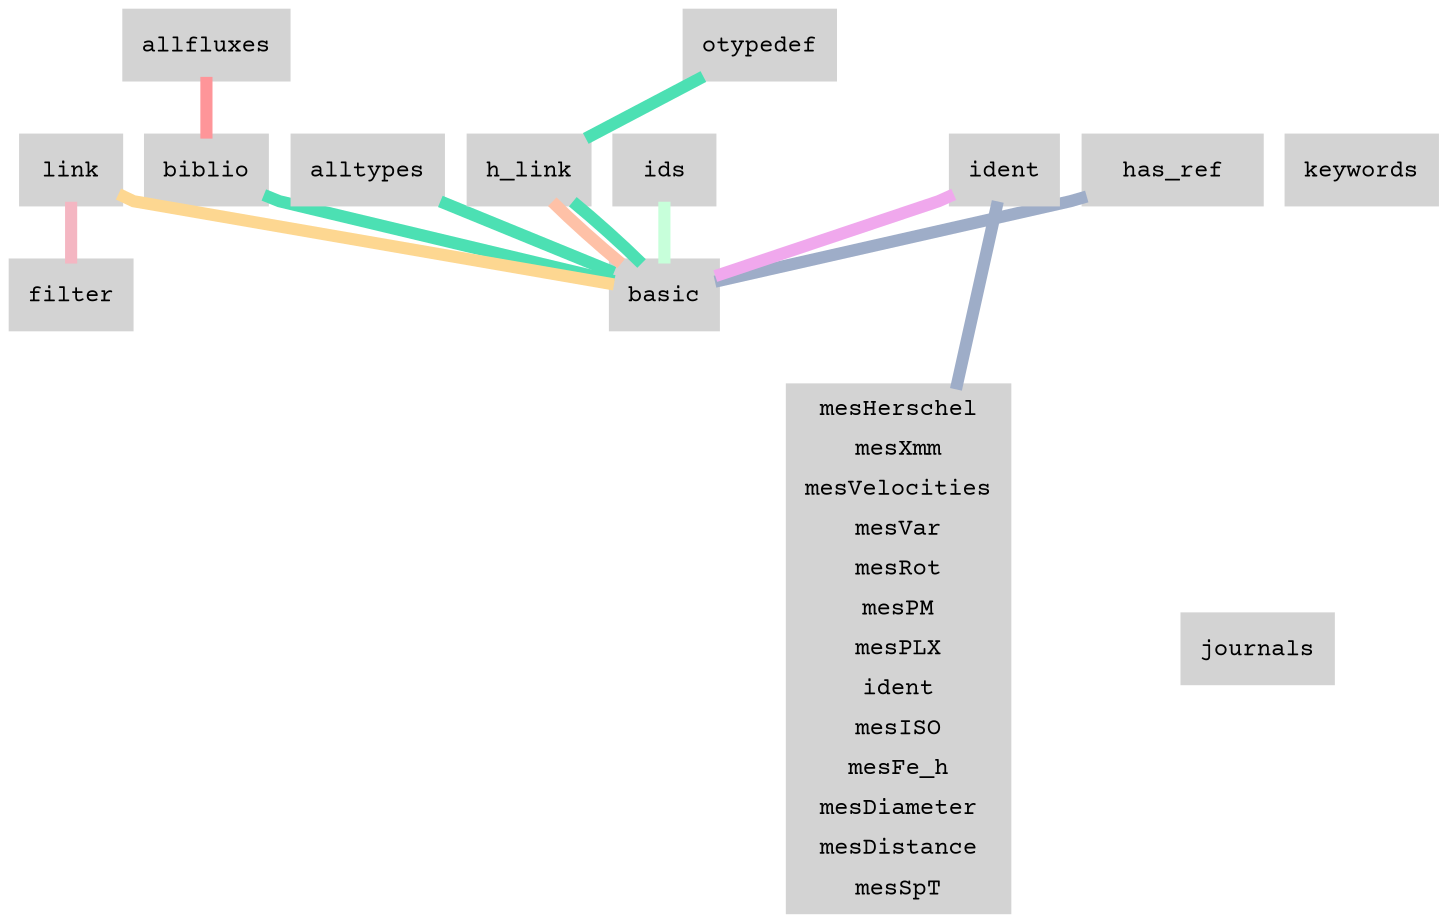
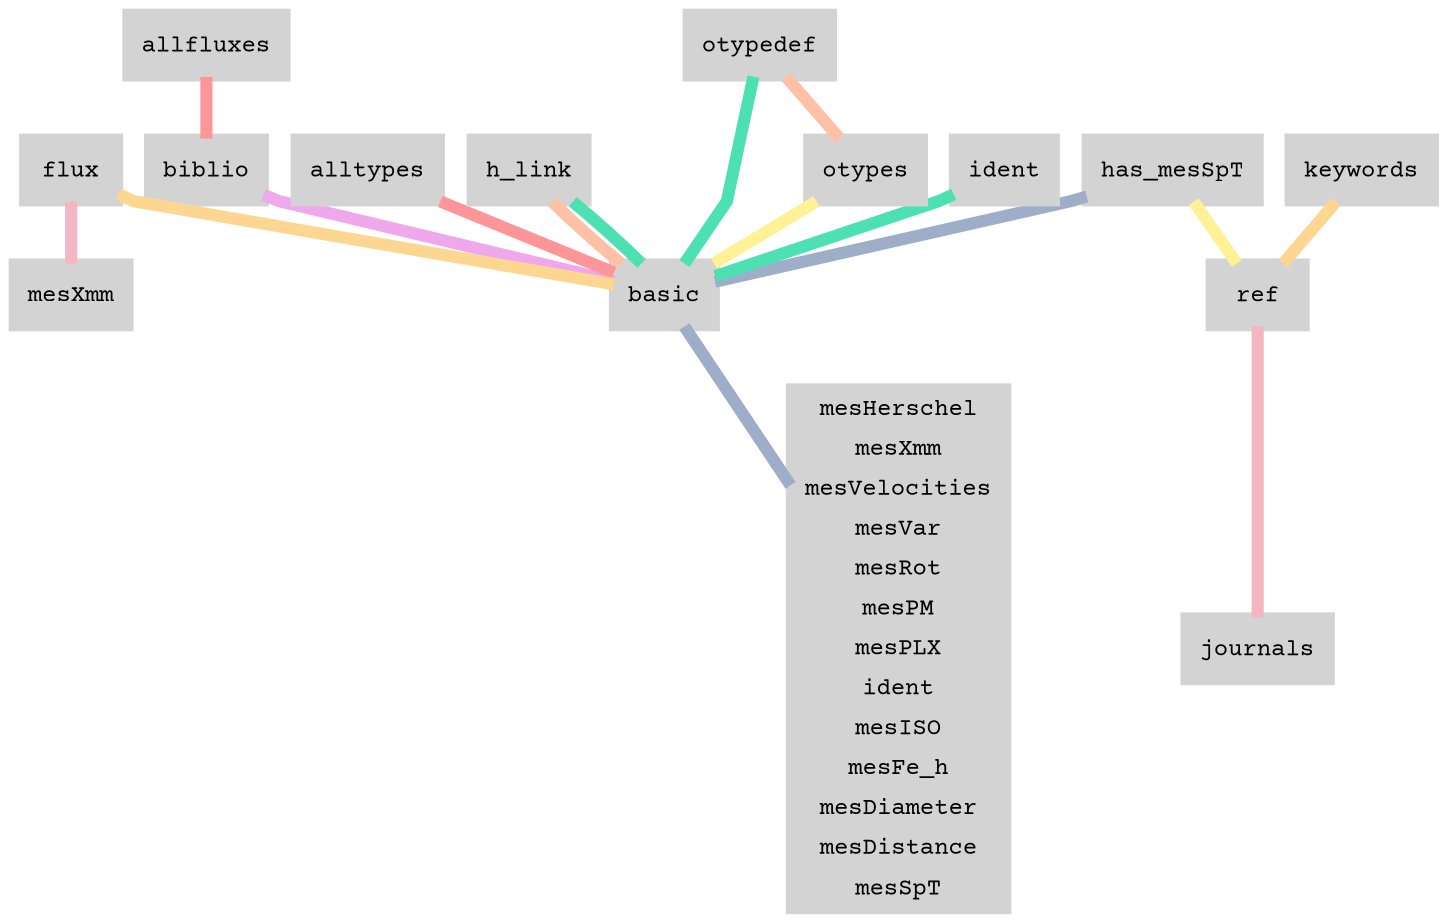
  graph {
    fontname="Courier Prime"
    splines=polyline
    node [color=lightgray fontname="Courier Prime" penwidth=6 shape=box style=filled]
    edge [color="#9EADC8" fontname="Courier Prime" labelOverlay="100%" penwidth=7]
    n1 [label="{mesHerschel | mesXmm | mesVelocities | mesVar | mesRot | mesPM | mesPLX | ident | mesISO | mesFe_h | mesDiameter | mesDistance | mesSpT }" shape=record]
    basic
    allfluxes
    biblio
    alltypes
+   ref
    journals
-   flux [label=link]
-   filter
+   flux
+   filter [label=mesXmm]
    h_link
-   has_ref
+   has_ref [label=has_mesSpT]
    ident
-   ids
    keywords
    otypedef
-   ident -- n1
+   otypes
+   basic -- n1
    allfluxes -- biblio [color="#FE9599"]
-   biblio -- basic [color="#4CE0B3"]
-   alltypes -- basic [color="#4CE0B3"]
+   biblio -- basic [color="#F0A8ED"]
+   alltypes -- basic [color="#FE9599"]
+   ref -- journals [color="#F4B6C2"]
    flux -- basic [color="#FDD791"]
    flux -- filter [color="#F4B6C2"]
    h_link -- basic [color="#FEC1A7"]
    h_link -- basic [color="#4CE0B3"]
    has_ref -- basic
-   ident -- basic [color="#F0A8ED"]
-   ids -- basic [color="#C7FFDA"]
-   otypedef -- h_link [color="#4CE0B3"]
+   has_ref -- ref [color="#FFF196"]
+   ident -- basic [color="#4CE0B3"]
+   keywords -- ref [color="#FDD791"]
+   otypedef -- basic [color="#4CE0B3"]
+   otypedef -- otypes [color="#FEC1A7"]
+   otypes -- basic [color="#FFF196"]
  }
